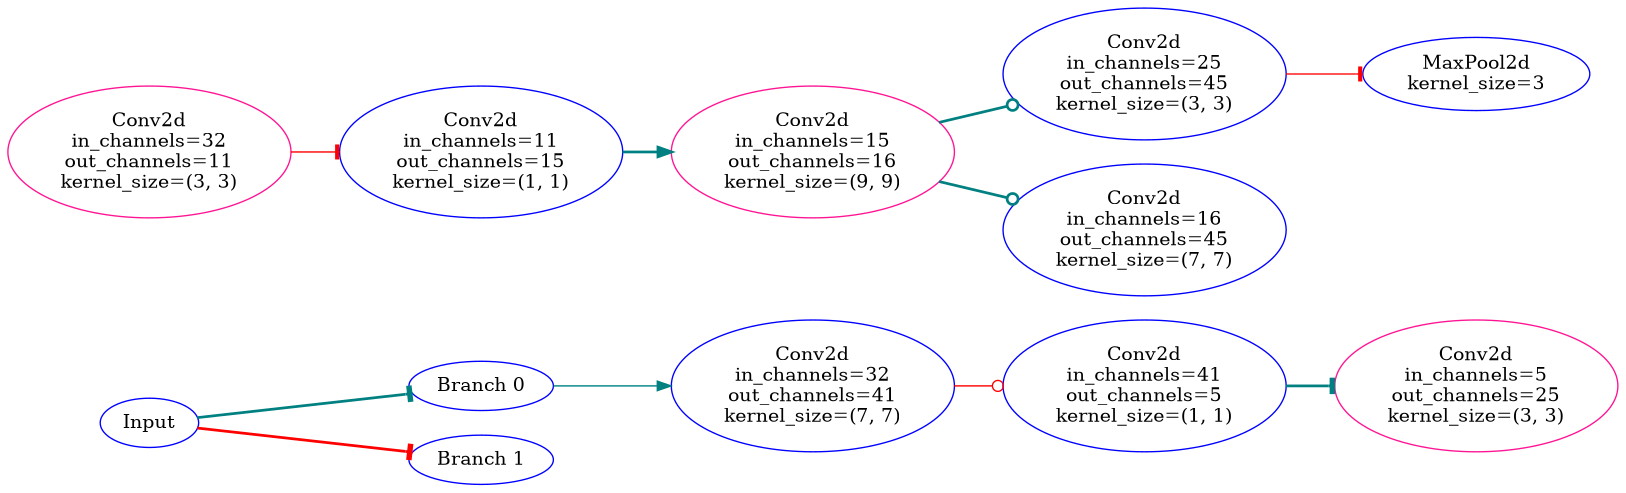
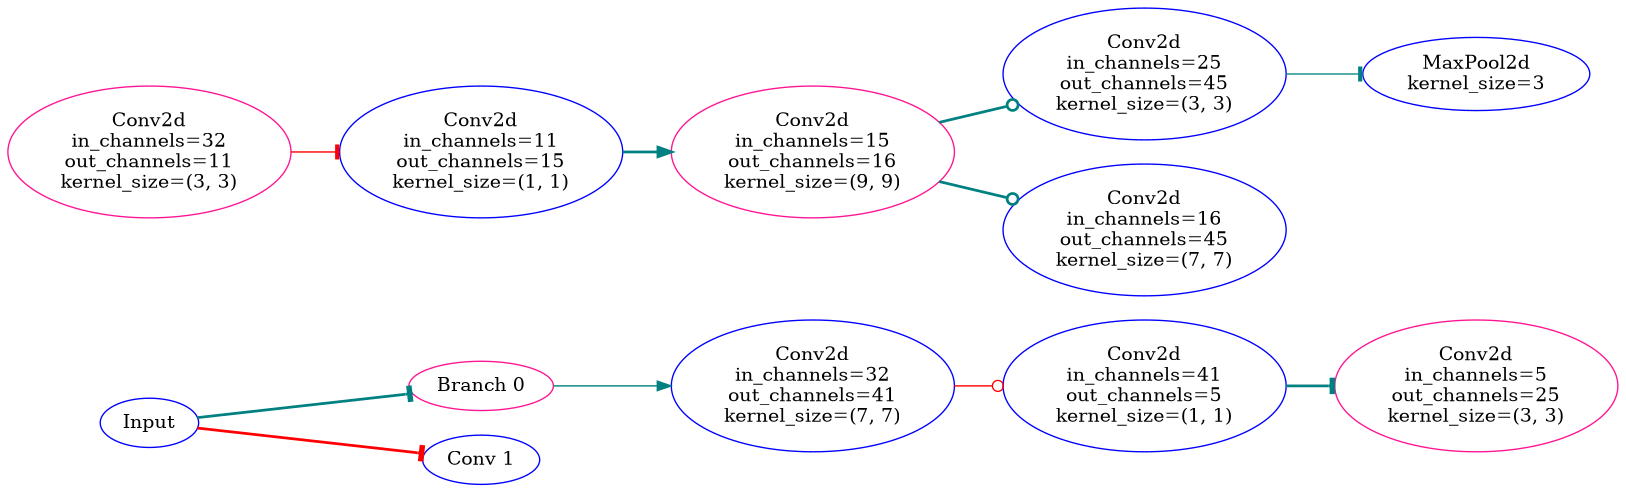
  digraph {
    rankdir=LR
    node [color=blue]
    edge [arrowhead=tee color=teal style=bold]
    n1 [label=Input]
-   n2 [label="Branch 0"]
-   n3 [label="Branch 1"]
+   n2 [color=deeppink label="Branch 0"]
+   n3 [label="Conv 1"]
    n4 [label="Conv2d\nin_channels=32\nout_channels=41\nkernel_size=(7, 7)"]
    n5 [label="Conv2d\nin_channels=41\nout_channels=5\nkernel_size=(1, 1)"]
    n6 [color=deeppink label="Conv2d\nin_channels=5\nout_channels=25\nkernel_size=(3, 3)"]
    n7 [label="Conv2d\nin_channels=25\nout_channels=45\nkernel_size=(3, 3)"]
    n8 [label="MaxPool2d\nkernel_size=3"]
    n9 [color=deeppink label="Conv2d\nin_channels=32\nout_channels=11\nkernel_size=(3, 3)"]
    n10 [label="Conv2d\nin_channels=11\nout_channels=15\nkernel_size=(1, 1)"]
    n11 [color=deeppink label="Conv2d\nin_channels=15\nout_channels=16\nkernel_size=(9, 9)"]
    n12 [label="Conv2d\nin_channels=16\nout_channels=45\nkernel_size=(7, 7)"]
    n1 -> n2
    n1 -> n3 [color=red]
    n2 -> n4 [arrowhead=normal style=solid]
    n4 -> n5 [arrowhead=odot color=red style=solid]
    n5 -> n6
-   n7 -> n8 [color=red style=solid]
+   n7 -> n8 [style=solid]
    n9 -> n10 [color=red style=solid]
    n10 -> n11 [arrowhead=normal]
    n11 -> n7 [arrowhead=odot]
    n11 -> n12 [arrowhead=odot]
  }
